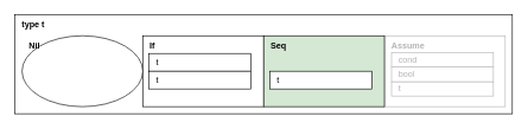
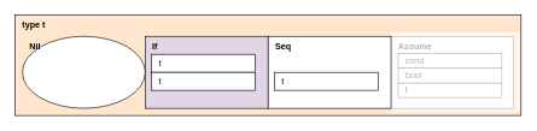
  <mxCell id="0" />
  <mxCell id="1" parent="0" />
- <mxCell id="2" value="&lt;div&gt;&lt;b&gt;type t&lt;/b&gt;&lt;/div&gt;" style="rounded=0;whiteSpace=wrap;html=1;align=left;verticalAlign=top;spacingLeft=8;" parent="1" vertex="1"><mxGeometry x="20" y="20" width="700" height="140" as="geometry" /></mxCell>
+ <mxCell id="2" value="&lt;div&gt;&lt;b&gt;type t&lt;/b&gt;&lt;/div&gt;" style="rounded=0;whiteSpace=wrap;html=1;align=left;verticalAlign=top;spacingLeft=8;fillColor=#ffe6cc;" parent="1" vertex="1"><mxGeometry x="20" y="20" width="700" height="140" as="geometry" /></mxCell>
  <mxCell id="3" value="&lt;span style=&quot;white-space: normal&quot;&gt;&lt;b&gt;Nil&lt;/b&gt;&lt;/span&gt;" style="ellipse;whiteSpace=wrap;html=1;align=left;spacingLeft=8;verticalAlign=top;" parent="1" vertex="1"><mxGeometry x="30" y="50" width="170" height="100" as="geometry" /></mxCell>
  <mxCell id="4" value="" style="group" parent="1" vertex="1" connectable="0"><mxGeometry x="200" y="50" width="170" height="100" as="geometry" /></mxCell>
- <mxCell id="5" value="&lt;span style=&quot;white-space: normal&quot;&gt;&lt;b&gt;If&lt;/b&gt;&lt;/span&gt;" style="rounded=0;whiteSpace=wrap;html=1;align=left;spacingLeft=8;verticalAlign=top;" parent="4" vertex="1"><mxGeometry width="170" height="100" as="geometry" /></mxCell>
+ <mxCell id="5" value="&lt;span style=&quot;white-space: normal&quot;&gt;&lt;b&gt;If&lt;/b&gt;&lt;/span&gt;" style="rounded=0;whiteSpace=wrap;html=1;align=left;spacingLeft=8;verticalAlign=top;fillColor=#e1d5e7;" parent="4" vertex="1"><mxGeometry width="170" height="100" as="geometry" /></mxCell>
  <mxCell id="6" value="t" style="rounded=0;whiteSpace=wrap;html=1;align=left;spacingLeft=8;strokeWidth=1;glass=0;shadow=0;" parent="4" vertex="1"><mxGeometry x="8.8" y="25" width="143.33" height="25" as="geometry" /></mxCell>
  <mxCell id="7" value="t" style="rounded=0;whiteSpace=wrap;html=1;align=left;spacingLeft=8;strokeWidth=1;glass=0;shadow=0;" parent="4" vertex="1"><mxGeometry x="8.8" y="50" width="143.33" height="25" as="geometry" /></mxCell>
  <mxCell id="8" value="" style="group" parent="1" vertex="1" connectable="0"><mxGeometry x="540" y="50" width="174" height="105" as="geometry" /></mxCell>
  <mxCell id="9" value="&lt;span style=&quot;white-space: normal&quot;&gt;&lt;b&gt;Assume&lt;/b&gt;&lt;/span&gt;" style="rounded=0;whiteSpace=wrap;html=1;align=left;spacingLeft=8;verticalAlign=top;" parent="8" vertex="1"><mxGeometry width="170" height="100" as="geometry" /></mxCell>
  <mxCell id="10" value="bool" style="rounded=0;whiteSpace=wrap;html=1;align=left;spacingLeft=8;" parent="8" vertex="1"><mxGeometry x="10" y="44" width="143.33" height="21" as="geometry" /></mxCell>
  <mxCell id="11" value="t" style="rounded=0;whiteSpace=wrap;html=1;align=left;spacingLeft=8;" parent="8" vertex="1"><mxGeometry x="10" y="65" width="143.33" height="20" as="geometry" /></mxCell>
  <mxCell id="12" value="cond" style="rounded=0;whiteSpace=wrap;html=1;align=left;spacingLeft=8;strokeWidth=1;glass=0;shadow=0;" parent="8" vertex="1"><mxGeometry x="10" y="24" width="143.33" height="20" as="geometry" /></mxCell>
  <mxCell id="13" value="" style="rounded=0;whiteSpace=wrap;html=1;shadow=0;glass=0;dashed=1;strokeWidth=1;fontColor=#8F8F8F;align=left;strokeColor=none;opacity=70;" parent="8" vertex="1"><mxGeometry y="-5.5" width="178" height="111" as="geometry" /></mxCell>
  <mxCell id="14" value="" style="group" parent="1" vertex="1" connectable="0"><mxGeometry x="370" y="50" width="170" height="100" as="geometry" /></mxCell>
- <mxCell id="15" value="&lt;div style=&quot;white-space: normal&quot;&gt;&lt;b&gt;Seq&lt;/b&gt;&lt;/div&gt;" style="rounded=0;whiteSpace=wrap;html=1;align=left;spacingLeft=8;verticalAlign=top;fillColor=#d5e8d4;" parent="14" vertex="1"><mxGeometry width="170" height="100" as="geometry" /></mxCell>
+ <mxCell id="15" value="&lt;div style=&quot;white-space: normal&quot;&gt;&lt;b&gt;Seq&lt;/b&gt;&lt;/div&gt;" style="rounded=0;whiteSpace=wrap;html=1;align=left;spacingLeft=8;verticalAlign=top;" parent="14" vertex="1"><mxGeometry width="170" height="100" as="geometry" /></mxCell>
  <mxCell id="16" value="t" style="rounded=0;whiteSpace=wrap;html=1;align=left;spacingLeft=8;" parent="14" vertex="1"><mxGeometry x="8.8" y="50" width="143.33" height="25" as="geometry" /></mxCell>
